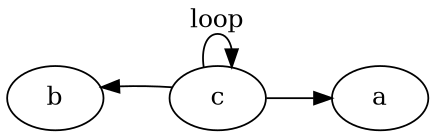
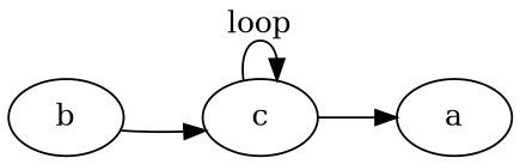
  digraph {
    rankdir=LR
    b
    c
    a
-   c -> b
+   b -> c
    c -> c [label=loop]
    c -> a
  }
